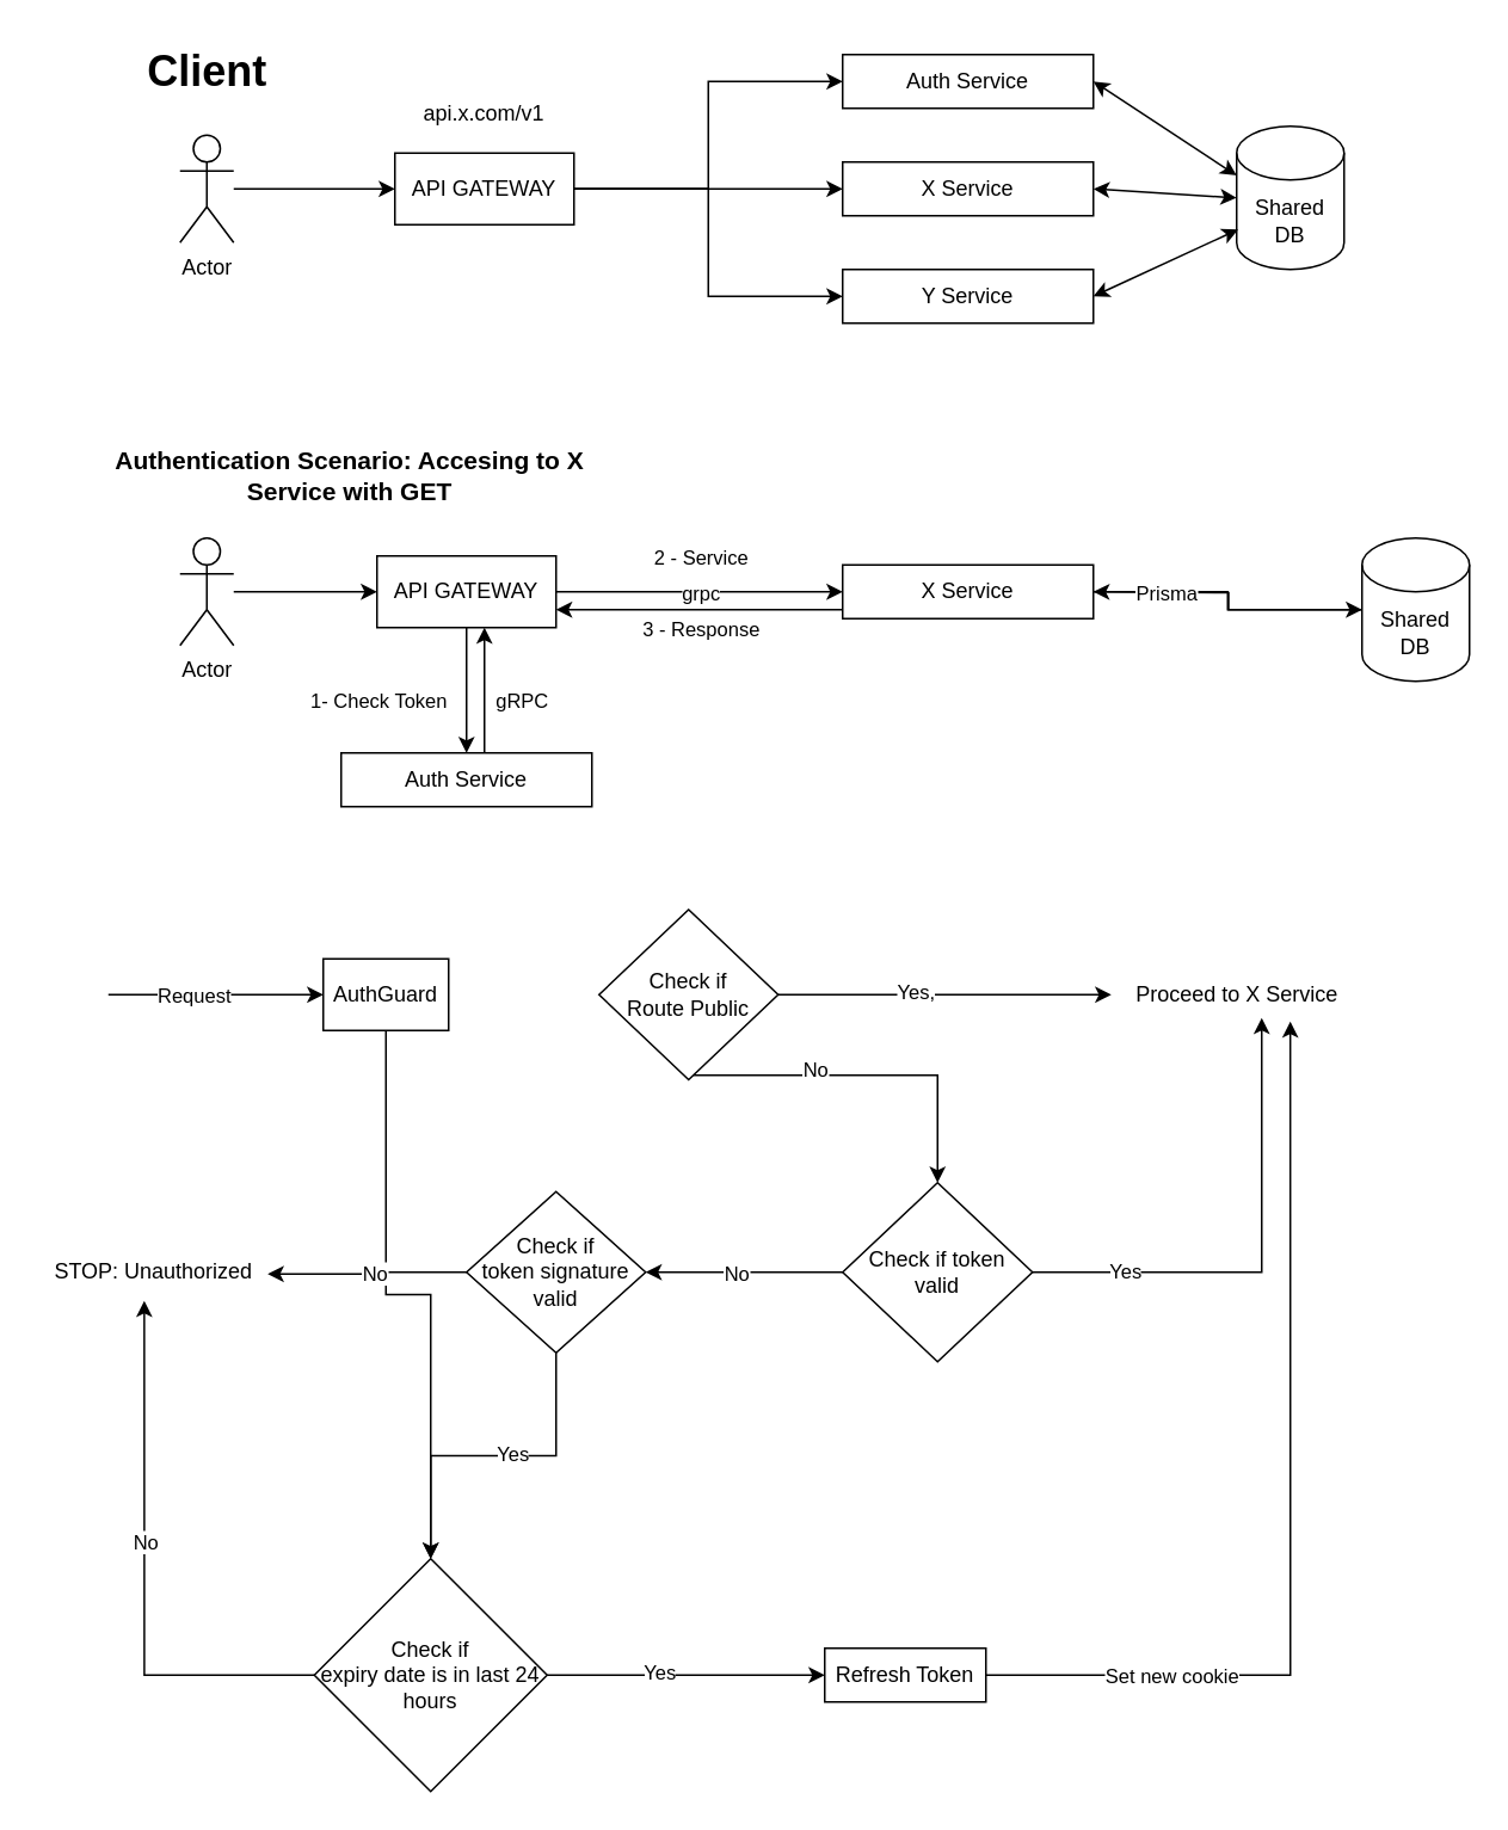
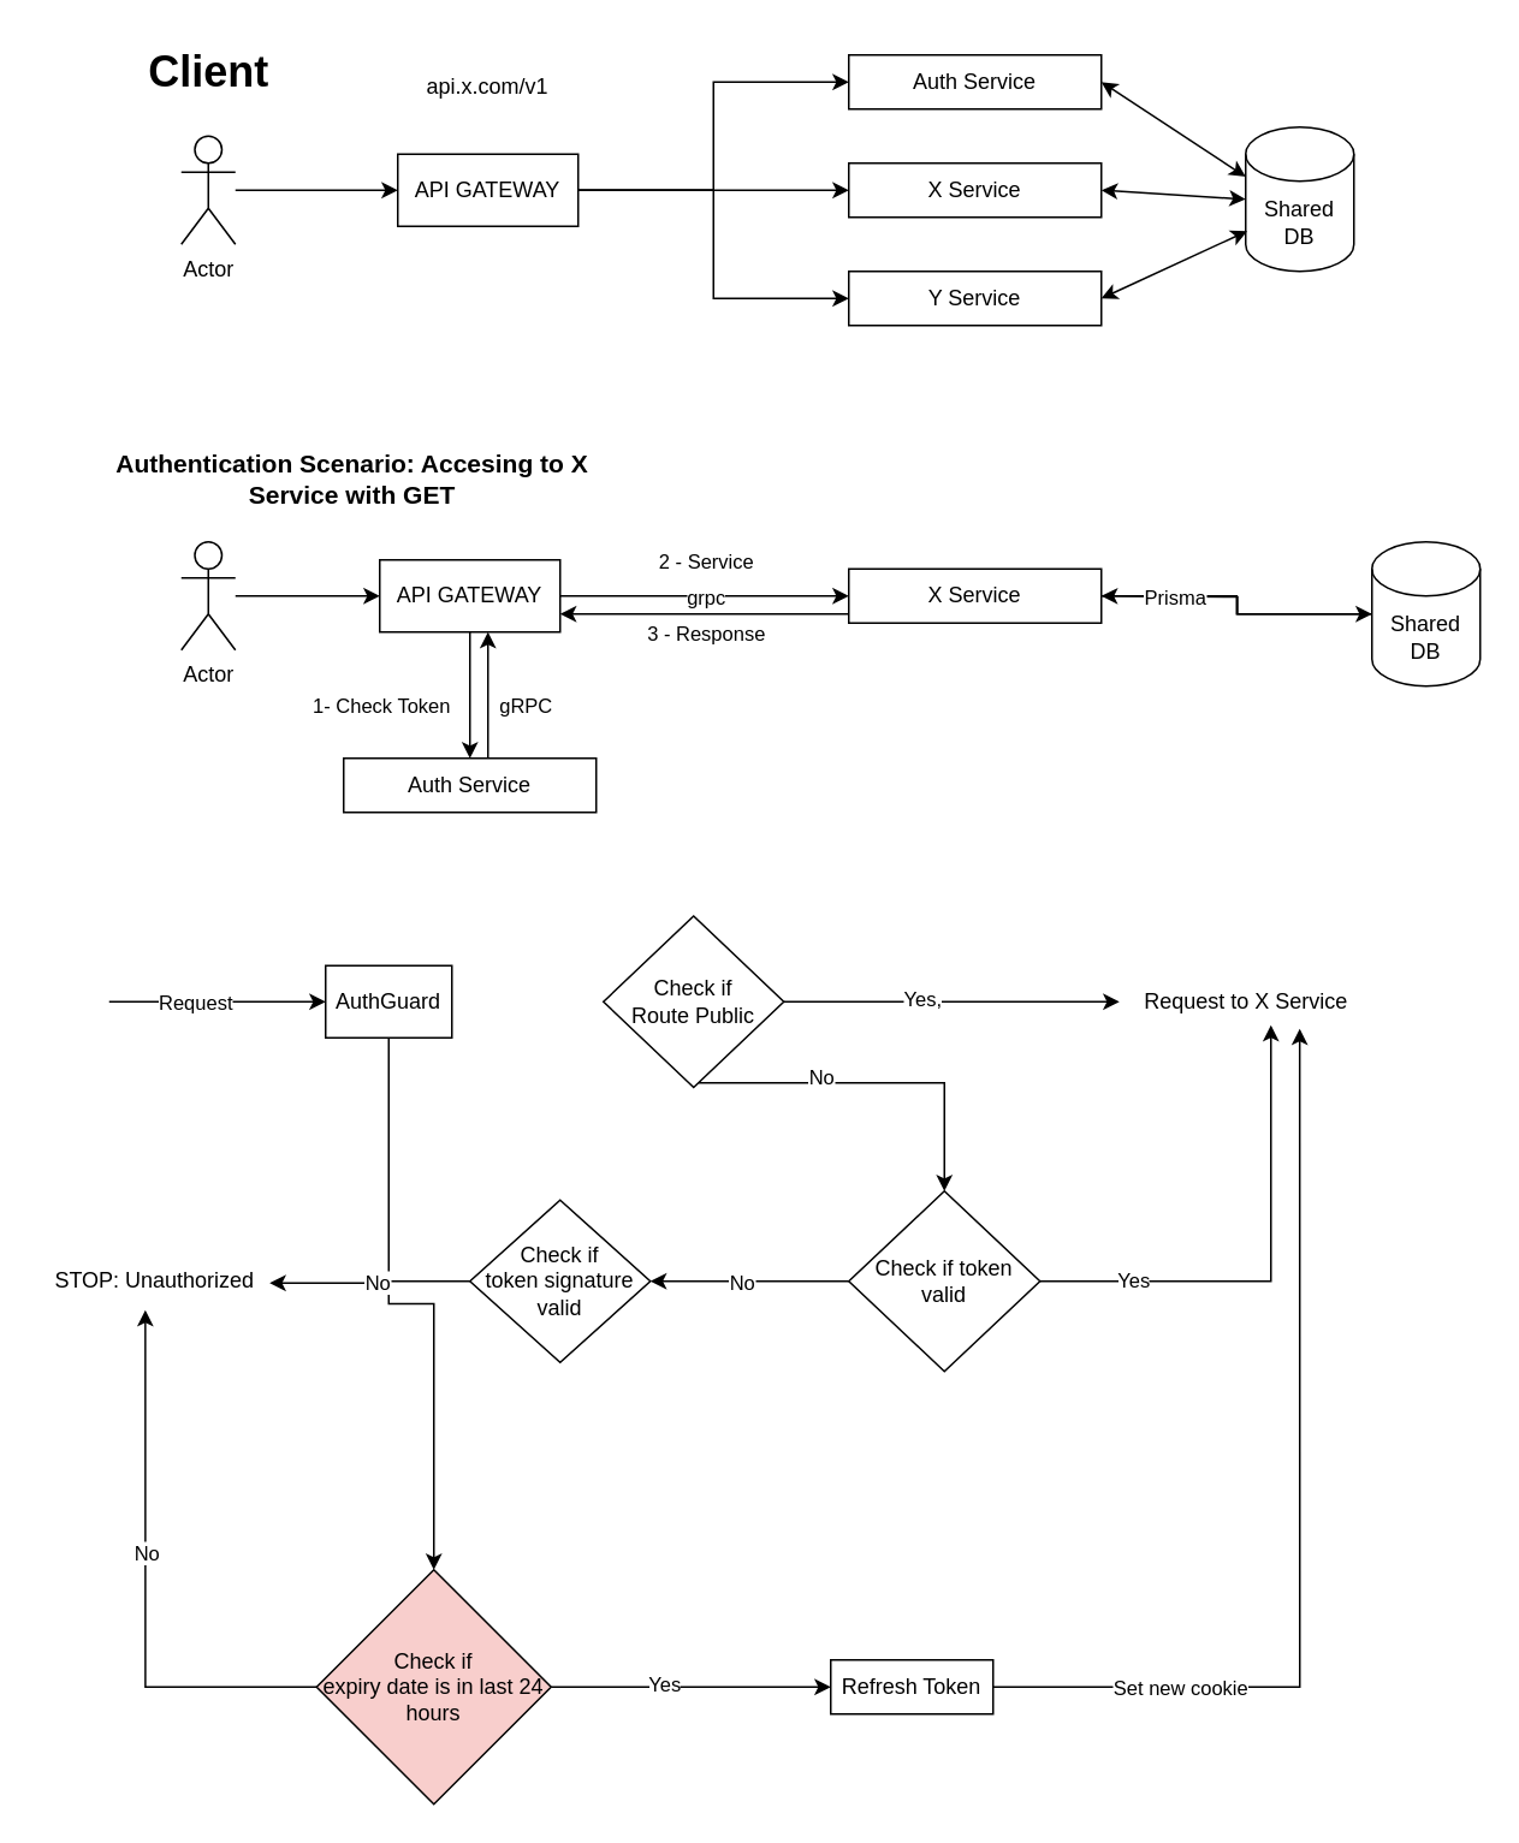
  <mxCell id="0" />
  <mxCell id="1" parent="0" />
  <mxCell id="2" value="&lt;b&gt;&lt;font style=&quot;font-size: 24px;&quot;&gt;Client&lt;/font&gt;&lt;/b&gt;" style="text;html=1;align=center;verticalAlign=middle;resizable=0;points=[];autosize=1;strokeColor=none;fillColor=none;" parent="1" vertex="1"><mxGeometry x="70" y="20" width="90" height="40" as="geometry" /></mxCell>
  <mxCell id="3" style="edgeStyle=orthogonalEdgeStyle;rounded=0;orthogonalLoop=1;jettySize=auto;html=1;entryX=0;entryY=0.5;entryDx=0;entryDy=0;" parent="1" source="4" target="8" edge="1"><mxGeometry relative="1" as="geometry" /></mxCell>
  <mxCell id="4" value="Actor" style="shape=umlActor;verticalLabelPosition=bottom;verticalAlign=top;html=1;outlineConnect=0;" parent="1" vertex="1"><mxGeometry x="100" y="75" width="30" height="60" as="geometry" /></mxCell>
  <mxCell id="5" style="edgeStyle=orthogonalEdgeStyle;rounded=0;orthogonalLoop=1;jettySize=auto;html=1;entryX=0;entryY=0.5;entryDx=0;entryDy=0;" edge="1" parent="1" source="8" target="9"><mxGeometry relative="1" as="geometry" /></mxCell>
  <mxCell id="6" style="edgeStyle=orthogonalEdgeStyle;rounded=0;orthogonalLoop=1;jettySize=auto;html=1;entryX=0;entryY=0.5;entryDx=0;entryDy=0;" edge="1" parent="1" source="8" target="10"><mxGeometry relative="1" as="geometry" /></mxCell>
  <mxCell id="7" style="edgeStyle=orthogonalEdgeStyle;rounded=0;orthogonalLoop=1;jettySize=auto;html=1;entryX=0;entryY=0.5;entryDx=0;entryDy=0;" edge="1" parent="1" source="8" target="11"><mxGeometry relative="1" as="geometry" /></mxCell>
  <mxCell id="8" value="API GATEWAY" style="rounded=0;whiteSpace=wrap;html=1;" parent="1" vertex="1"><mxGeometry x="220" y="85" width="100" height="40" as="geometry" /></mxCell>
  <mxCell id="9" value="Auth Service" style="rounded=0;whiteSpace=wrap;html=1;" parent="1" vertex="1"><mxGeometry x="470" y="30" width="140" height="30" as="geometry" /></mxCell>
  <mxCell id="10" value="X Service" style="rounded=0;whiteSpace=wrap;html=1;" parent="1" vertex="1"><mxGeometry x="470" y="90" width="140" height="30" as="geometry" /></mxCell>
  <mxCell id="11" value="Y Service" style="rounded=0;whiteSpace=wrap;html=1;" parent="1" vertex="1"><mxGeometry x="470" y="150" width="140" height="30" as="geometry" /></mxCell>
  <mxCell id="12" value="Shared&lt;br&gt;DB" style="shape=cylinder3;whiteSpace=wrap;html=1;boundedLbl=1;backgroundOutline=1;size=15;" parent="1" vertex="1"><mxGeometry x="690" y="70" width="60" height="80" as="geometry" /></mxCell>
  <mxCell id="13" value="" style="endArrow=classic;startArrow=classic;html=1;rounded=0;entryX=0;entryY=0;entryDx=0;entryDy=27.5;exitX=1;exitY=0.5;exitDx=0;exitDy=0;entryPerimeter=0;" parent="1" source="9" target="12" edge="1"><mxGeometry width="50" height="50" relative="1" as="geometry"><mxPoint x="630" y="110" as="sourcePoint" /><mxPoint x="670" y="35" as="targetPoint" /></mxGeometry></mxCell>
  <mxCell id="14" value="" style="endArrow=classic;startArrow=classic;html=1;rounded=0;entryX=0;entryY=0.5;entryDx=0;entryDy=0;exitX=1;exitY=0.5;exitDx=0;exitDy=0;entryPerimeter=0;" parent="1" source="10" target="12" edge="1"><mxGeometry width="50" height="50" relative="1" as="geometry"><mxPoint x="620" y="110" as="sourcePoint" /><mxPoint x="700" y="185" as="targetPoint" /></mxGeometry></mxCell>
  <mxCell id="15" value="" style="endArrow=classic;startArrow=classic;html=1;rounded=0;entryX=0.014;entryY=0.721;entryDx=0;entryDy=0;exitX=1;exitY=0.5;exitDx=0;exitDy=0;entryPerimeter=0;" parent="1" source="11" target="12" edge="1"><mxGeometry width="50" height="50" relative="1" as="geometry"><mxPoint x="620" y="170" as="sourcePoint" /><mxPoint x="700" y="175" as="targetPoint" /></mxGeometry></mxCell>
- <mxCell id="16" value="api.x.com/v1" style="text;html=1;strokeColor=none;fillColor=none;align=center;verticalAlign=middle;whiteSpace=wrap;rounded=0;" parent="1" vertex="1"><mxGeometry x="220" y="50" width="100" height="25" as="geometry" /></mxCell>
+ <mxCell id="16" value="api.x.com/v1" style="text;html=1;strokeColor=none;fillColor=none;align=center;verticalAlign=middle;whiteSpace=wrap;rounded=0;" parent="1" vertex="1"><mxGeometry x="220" y="35" width="100" height="25" as="geometry" /></mxCell>
  <mxCell id="17" value="&lt;b&gt;&lt;font style=&quot;font-size: 14px;&quot;&gt;Authentication Scenario: Accesing to X Service with GET&lt;/font&gt;&lt;/b&gt;" style="text;html=1;strokeColor=none;fillColor=none;align=center;verticalAlign=middle;whiteSpace=wrap;rounded=0;" parent="1" vertex="1"><mxGeometry x="50" y="250" width="290" height="30" as="geometry" /></mxCell>
  <mxCell id="18" style="edgeStyle=orthogonalEdgeStyle;rounded=0;orthogonalLoop=1;jettySize=auto;html=1;" edge="1" parent="1" source="19" target="26"><mxGeometry relative="1" as="geometry" /></mxCell>
  <mxCell id="19" value="Actor" style="shape=umlActor;verticalLabelPosition=bottom;verticalAlign=top;html=1;outlineConnect=0;" parent="1" vertex="1"><mxGeometry x="100" y="300" width="30" height="60" as="geometry" /></mxCell>
  <mxCell id="20" style="edgeStyle=orthogonalEdgeStyle;rounded=0;orthogonalLoop=1;jettySize=auto;html=1;entryX=0.5;entryY=0;entryDx=0;entryDy=0;" edge="1" parent="1" source="26" target="28"><mxGeometry relative="1" as="geometry" /></mxCell>
  <mxCell id="21" value="1- Check Token" style="edgeLabel;html=1;align=center;verticalAlign=middle;resizable=0;points=[];" vertex="1" connectable="0" parent="20"><mxGeometry x="-0.086" y="-3" relative="1" as="geometry"><mxPoint x="-47" y="8" as="offset" /></mxGeometry></mxCell>
  <mxCell id="22" value="gRPC" style="edgeLabel;html=1;align=center;verticalAlign=middle;resizable=0;points=[];" vertex="1" connectable="0" parent="20"><mxGeometry x="-0.257" y="-1" relative="1" as="geometry"><mxPoint x="31" y="14" as="offset" /></mxGeometry></mxCell>
  <mxCell id="23" style="edgeStyle=orthogonalEdgeStyle;rounded=0;orthogonalLoop=1;jettySize=auto;html=1;entryX=0;entryY=0.5;entryDx=0;entryDy=0;" edge="1" parent="1" source="26" target="33"><mxGeometry relative="1" as="geometry" /></mxCell>
  <mxCell id="24" value="grpc" style="edgeLabel;html=1;align=center;verticalAlign=middle;resizable=0;points=[];" vertex="1" connectable="0" parent="23"><mxGeometry x="0.15" y="1" relative="1" as="geometry"><mxPoint x="-12" y="1" as="offset" /></mxGeometry></mxCell>
  <mxCell id="25" value="2 - Service" style="edgeLabel;html=1;align=center;verticalAlign=middle;resizable=0;points=[];" vertex="1" connectable="0" parent="23"><mxGeometry x="0.325" y="-3" relative="1" as="geometry"><mxPoint x="-26" y="-23" as="offset" /></mxGeometry></mxCell>
  <mxCell id="26" value="API GATEWAY" style="rounded=0;whiteSpace=wrap;html=1;" parent="1" vertex="1"><mxGeometry x="210" y="310" width="100" height="40" as="geometry" /></mxCell>
  <mxCell id="27" style="edgeStyle=orthogonalEdgeStyle;rounded=0;orthogonalLoop=1;jettySize=auto;html=1;" edge="1" parent="1" source="28" target="26"><mxGeometry relative="1" as="geometry"><Array as="points"><mxPoint x="270" y="410" /><mxPoint x="270" y="410" /></Array></mxGeometry></mxCell>
  <mxCell id="28" value="Auth Service" style="rounded=0;whiteSpace=wrap;html=1;" parent="1" vertex="1"><mxGeometry x="190" y="420" width="140" height="30" as="geometry" /></mxCell>
  <mxCell id="29" style="edgeStyle=orthogonalEdgeStyle;rounded=0;orthogonalLoop=1;jettySize=auto;html=1;" edge="1" parent="1" source="30"><mxGeometry relative="1" as="geometry"><mxPoint x="610" y="330" as="targetPoint" /></mxGeometry></mxCell>
  <mxCell id="30" value="Shared&lt;br&gt;DB" style="shape=cylinder3;whiteSpace=wrap;html=1;boundedLbl=1;backgroundOutline=1;size=15;" parent="1" vertex="1"><mxGeometry x="760" y="300" width="60" height="80" as="geometry" /></mxCell>
  <mxCell id="31" style="edgeStyle=orthogonalEdgeStyle;rounded=0;orthogonalLoop=1;jettySize=auto;html=1;" edge="1" parent="1" source="33"><mxGeometry relative="1" as="geometry"><mxPoint x="310" y="340" as="targetPoint" /><Array as="points"><mxPoint x="310" y="340" /></Array></mxGeometry></mxCell>
  <mxCell id="32" value="3 - Response" style="edgeLabel;html=1;align=center;verticalAlign=middle;resizable=0;points=[];" vertex="1" connectable="0" parent="31"><mxGeometry x="-0.312" y="1" relative="1" as="geometry"><mxPoint x="-25" y="9" as="offset" /></mxGeometry></mxCell>
  <mxCell id="33" value="X Service" style="rounded=0;whiteSpace=wrap;html=1;" vertex="1" parent="1"><mxGeometry x="470" y="315" width="140" height="30" as="geometry" /></mxCell>
  <mxCell id="34" style="edgeStyle=orthogonalEdgeStyle;rounded=0;orthogonalLoop=1;jettySize=auto;html=1;entryX=0;entryY=0.5;entryDx=0;entryDy=0;entryPerimeter=0;" edge="1" parent="1" source="33" target="30"><mxGeometry relative="1" as="geometry" /></mxCell>
  <mxCell id="35" value="Prisma" style="edgeLabel;html=1;align=center;verticalAlign=middle;resizable=0;points=[];" vertex="1" connectable="0" parent="34"><mxGeometry x="0.25" y="4" relative="1" as="geometry"><mxPoint x="-50" y="-6" as="offset" /></mxGeometry></mxCell>
  <mxCell id="36" style="edgeStyle=orthogonalEdgeStyle;rounded=0;orthogonalLoop=1;jettySize=auto;html=1;" edge="1" parent="1" source="37" target="56"><mxGeometry relative="1" as="geometry"><mxPoint x="300" y="555" as="targetPoint" /></mxGeometry></mxCell>
  <mxCell id="37" value="AuthGuard" style="rounded=0;whiteSpace=wrap;html=1;" vertex="1" parent="1"><mxGeometry x="180" y="535" width="70" height="40" as="geometry" /></mxCell>
  <mxCell id="38" value="" style="endArrow=classic;html=1;rounded=0;entryX=0;entryY=0.5;entryDx=0;entryDy=0;" edge="1" parent="1" target="37"><mxGeometry width="50" height="50" relative="1" as="geometry"><mxPoint x="60" y="555" as="sourcePoint" /><mxPoint x="110" y="520" as="targetPoint" /></mxGeometry></mxCell>
  <mxCell id="39" value="Request" style="edgeLabel;html=1;align=center;verticalAlign=middle;resizable=0;points=[];" vertex="1" connectable="0" parent="38"><mxGeometry x="-0.217" y="-3" relative="1" as="geometry"><mxPoint y="-3" as="offset" /></mxGeometry></mxCell>
  <mxCell id="40" style="edgeStyle=orthogonalEdgeStyle;rounded=0;orthogonalLoop=1;jettySize=auto;html=1;" edge="1" parent="1" source="44" target="45"><mxGeometry relative="1" as="geometry" /></mxCell>
  <mxCell id="41" value="Yes," style="edgeLabel;html=1;align=center;verticalAlign=middle;resizable=0;points=[];" vertex="1" connectable="0" parent="40"><mxGeometry x="-0.183" y="2" relative="1" as="geometry"><mxPoint as="offset" /></mxGeometry></mxCell>
  <mxCell id="42" style="edgeStyle=orthogonalEdgeStyle;rounded=0;orthogonalLoop=1;jettySize=auto;html=1;entryX=0.5;entryY=0;entryDx=0;entryDy=0;" edge="1" parent="1" source="44" target="48"><mxGeometry relative="1" as="geometry"><mxPoint x="384" y="670" as="targetPoint" /><Array as="points"><mxPoint x="523" y="600" /></Array></mxGeometry></mxCell>
  <mxCell id="43" value="No&lt;br&gt;" style="edgeLabel;html=1;align=center;verticalAlign=middle;resizable=0;points=[];" vertex="1" connectable="0" parent="42"><mxGeometry x="-0.269" y="4" relative="1" as="geometry"><mxPoint x="-4" as="offset" /></mxGeometry></mxCell>
  <mxCell id="44" value="Check if&lt;br&gt;Route Public&lt;br&gt;" style="rhombus;whiteSpace=wrap;html=1;" vertex="1" parent="1"><mxGeometry x="334" y="507.5" width="100" height="95" as="geometry" /></mxCell>
- <mxCell id="45" value="Proceed to X Service" style="text;html=1;align=center;verticalAlign=middle;resizable=0;points=[];autosize=1;strokeColor=none;fillColor=none;" vertex="1" parent="1"><mxGeometry x="620" y="540" width="140" height="30" as="geometry" /></mxCell>
+ <mxCell id="45" value="Request to X Service" style="text;html=1;align=center;verticalAlign=middle;resizable=0;points=[];autosize=1;strokeColor=none;fillColor=none;" vertex="1" parent="1"><mxGeometry x="620" y="540" width="140" height="30" as="geometry" /></mxCell>
  <mxCell id="46" style="edgeStyle=orthogonalEdgeStyle;rounded=0;orthogonalLoop=1;jettySize=auto;html=1;entryX=1;entryY=0.5;entryDx=0;entryDy=0;" edge="1" parent="1" source="48" target="51"><mxGeometry relative="1" as="geometry" /></mxCell>
  <mxCell id="47" value="No" style="edgeLabel;html=1;align=center;verticalAlign=middle;resizable=0;points=[];" vertex="1" connectable="0" parent="46"><mxGeometry x="0.255" y="2" relative="1" as="geometry"><mxPoint x="9" y="-2" as="offset" /></mxGeometry></mxCell>
  <mxCell id="48" value="Check if token valid" style="rhombus;whiteSpace=wrap;html=1;" vertex="1" parent="1"><mxGeometry x="470" y="660" width="106" height="100" as="geometry" /></mxCell>
- <mxCell id="49" style="edgeStyle=orthogonalEdgeStyle;rounded=0;orthogonalLoop=1;jettySize=auto;html=1;entryX=0.5;entryY=0;entryDx=0;entryDy=0;" edge="1" parent="1" source="51" target="56"><mxGeometry relative="1" as="geometry" /></mxCell>
- <mxCell id="50" value="Yes" style="edgeLabel;html=1;align=center;verticalAlign=middle;resizable=0;points=[];" vertex="1" connectable="0" parent="49"><mxGeometry x="-0.111" y="-1" relative="1" as="geometry"><mxPoint as="offset" /></mxGeometry></mxCell>
  <mxCell id="51" value="Check if &lt;br&gt;token signature valid" style="rhombus;whiteSpace=wrap;html=1;" vertex="1" parent="1"><mxGeometry x="260" y="665" width="100" height="90" as="geometry" /></mxCell>
  <mxCell id="52" style="edgeStyle=orthogonalEdgeStyle;rounded=0;orthogonalLoop=1;jettySize=auto;html=1;entryX=0.6;entryY=0.933;entryDx=0;entryDy=0;entryPerimeter=0;" edge="1" parent="1" source="48" target="45"><mxGeometry relative="1" as="geometry" /></mxCell>
  <mxCell id="53" value="Yes" style="edgeLabel;html=1;align=center;verticalAlign=middle;resizable=0;points=[];" vertex="1" connectable="0" parent="52"><mxGeometry x="-0.619" y="1" relative="1" as="geometry"><mxPoint as="offset" /></mxGeometry></mxCell>
  <mxCell id="54" style="edgeStyle=orthogonalEdgeStyle;rounded=0;orthogonalLoop=1;jettySize=auto;html=1;entryX=0;entryY=0.5;entryDx=0;entryDy=0;" edge="1" parent="1" source="56" target="60"><mxGeometry relative="1" as="geometry" /></mxCell>
  <mxCell id="55" value="Yes" style="edgeLabel;html=1;align=center;verticalAlign=middle;resizable=0;points=[];" vertex="1" connectable="0" parent="54"><mxGeometry x="-0.2" y="2" relative="1" as="geometry"><mxPoint as="offset" /></mxGeometry></mxCell>
- <mxCell id="56" value="Check if &lt;br&gt;expiry date is in last 24 hours" style="rhombus;whiteSpace=wrap;html=1;" vertex="1" parent="1"><mxGeometry x="175" y="870" width="130" height="130" as="geometry" /></mxCell>
+ <mxCell id="56" value="Check if &lt;br&gt;expiry date is in last 24 hours" style="rhombus;whiteSpace=wrap;html=1;fillColor=#f8cecc;" vertex="1" parent="1"><mxGeometry x="175" y="870" width="130" height="130" as="geometry" /></mxCell>
  <mxCell id="57" value="STOP: Unauthorized" style="text;html=1;align=center;verticalAlign=middle;resizable=0;points=[];autosize=1;strokeColor=none;fillColor=none;" vertex="1" parent="1"><mxGeometry y="695" width="130" height="30" as="geometry" x="20" /></mxCell>
  <mxCell id="58" style="edgeStyle=orthogonalEdgeStyle;rounded=0;orthogonalLoop=1;jettySize=auto;html=1;entryX=0.462;entryY=1.033;entryDx=0;entryDy=0;entryPerimeter=0;" edge="1" parent="1" source="56" target="57"><mxGeometry relative="1" as="geometry" /></mxCell>
  <mxCell id="59" value="No" style="edgeLabel;html=1;align=center;verticalAlign=middle;resizable=0;points=[];" vertex="1" connectable="0" parent="58"><mxGeometry x="0.112" relative="1" as="geometry"><mxPoint as="offset" /></mxGeometry></mxCell>
  <mxCell id="60" value="Refresh Token" style="rounded=0;whiteSpace=wrap;html=1;" vertex="1" parent="1"><mxGeometry x="460" y="920" width="90" height="30" as="geometry" /></mxCell>
  <mxCell id="61" style="edgeStyle=orthogonalEdgeStyle;rounded=0;orthogonalLoop=1;jettySize=auto;html=1;entryX=0.714;entryY=1;entryDx=0;entryDy=0;entryPerimeter=0;" edge="1" parent="1" source="60" target="45"><mxGeometry relative="1" as="geometry" /></mxCell>
  <mxCell id="62" value="Set new cookie" style="edgeLabel;html=1;align=center;verticalAlign=middle;resizable=0;points=[];" vertex="1" connectable="0" parent="61"><mxGeometry x="-0.582" y="-2" relative="1" as="geometry"><mxPoint x="-9" y="-2" as="offset" /></mxGeometry></mxCell>
  <mxCell id="63" style="edgeStyle=orthogonalEdgeStyle;rounded=0;orthogonalLoop=1;jettySize=auto;html=1;entryX=0.992;entryY=0.533;entryDx=0;entryDy=0;entryPerimeter=0;" edge="1" parent="1" source="51" target="57"><mxGeometry relative="1" as="geometry" /></mxCell>
  <mxCell id="64" value="No" style="edgeLabel;html=1;align=center;verticalAlign=middle;resizable=0;points=[];" vertex="1" connectable="0" parent="63"><mxGeometry x="-0.072" y="3" relative="1" as="geometry"><mxPoint y="-3" as="offset" /></mxGeometry></mxCell>
